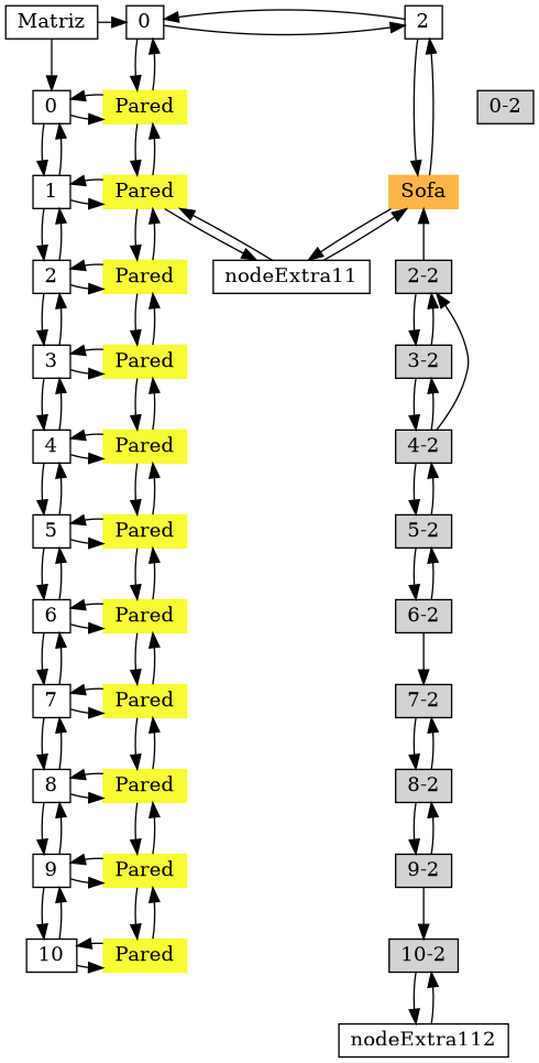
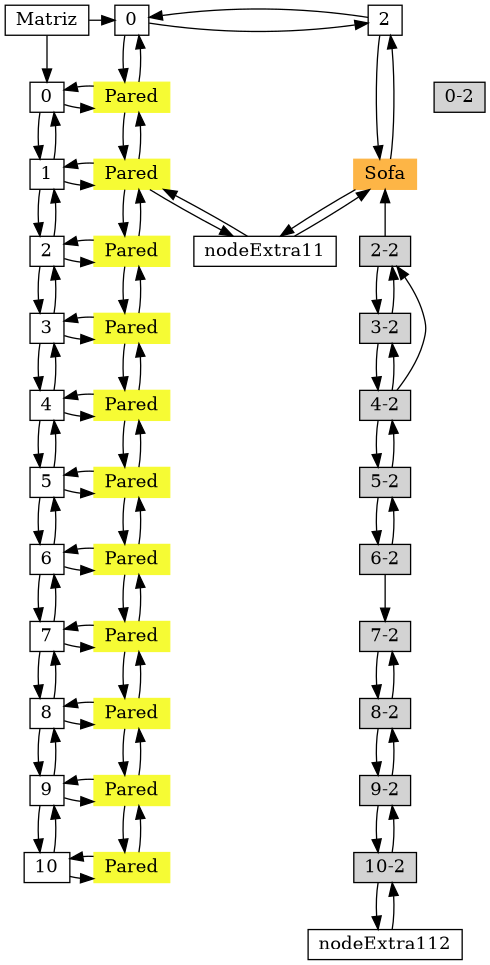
  digraph {
    rankdir=TB
    node [group=-1 shape=box style=filled]
    n1 [height=.1 label=Matriz width=.1 style=""]
    n2 [group=0 height=.1 label=0 width=.1 style=""]
    n3 [group=2 height=.1 label=2 width=.1 style=""]
    n4 [height=.1 label=0 width=.1 style=""]
    n5 [color="#F6FB34" group=0 height=.1 label=Pared width=.1]
    n6 [group=2 height=.1 label="0-2" width=.1]
    n7 [height=.1 label=1 width=.1 style=""]
    n8 [color="#F6FB34" group=0 height=.1 label=Pared width=.1]
    n9 [color="#FDB546" group=2 height=.1 label=Sofa width=.1]
    n10 [height=.1 label=2 width=.1 style=""]
    n11 [color="#F6FB34" group=0 height=.1 label=Pared width=.1]
    n12 [group=2 height=.1 label="2-2" width=.1]
    n13 [height=.1 label=3 width=.1 style=""]
    n14 [color="#F6FB34" group=0 height=.1 label=Pared width=.1]
    n15 [group=2 height=.1 label="3-2" width=.1]
    n16 [height=.1 label=4 width=.1 style=""]
    n17 [color="#F6FB34" group=0 height=.1 label=Pared width=.1]
    n18 [group=2 height=.1 label="4-2" width=.1]
    n19 [height=.1 label=5 width=.1 style=""]
    n20 [color="#F6FB34" group=0 height=.1 label=Pared width=.1]
    n21 [group=2 height=.1 label="5-2" width=.1]
    n22 [height=.1 label=6 width=.1 style=""]
    n23 [color="#F6FB34" group=0 height=.1 label=Pared width=.1]
    n24 [group=2 height=.1 label="6-2" width=.1]
    n25 [height=.1 label=7 width=.1 style=""]
    n26 [color="#F6FB34" group=0 height=.1 label=Pared width=.1]
    n27 [group=2 height=.1 label="7-2" width=.1]
    n28 [height=.1 label=8 width=.1 style=""]
    n29 [color="#F6FB34" group=0 height=.1 label=Pared width=.1]
    n30 [group=2 height=.1 label="8-2" width=.1]
    n31 [height=.1 label=9 width=.1 style=""]
    n32 [color="#F6FB34" group=0 height=.1 label=Pared width=.1]
    n33 [group=2 height=.1 label="9-2" width=.1]
    n34 [height=.1 label=10 width=.1 style=""]
    n35 [color="#F6FB34" group=0 height=.1 label=Pared width=.1]
    n36 [group=2 height=.1 label="10-2" width=.1]
    nodeExtra11 [height=.1 width=.1 group="" style=""]
    nodeExtra112 [height=.1 width=.1 group="" style=""]
    subgraph sub_1 {
      rank=same
      n1
      n2
      n3
    }
    subgraph sub_2 {
      rank=same
      n4
      n5
      n6
    }
    subgraph sub_3 {
      rank=same
      n7
      n8
      n9
    }
    subgraph sub_4 {
      rank=same
      n10
      n11
      n12
    }
    subgraph sub_5 {
      rank=same
      n13
      n14
      n15
    }
    subgraph sub_6 {
      rank=same
      n16
      n17
      n18
    }
    subgraph sub_7 {
      rank=same
      n19
      n20
      n21
    }
    subgraph sub_8 {
      rank=same
      n22
      n23
      n24
    }
    subgraph sub_9 {
      rank=same
      n25
      n26
      n27
    }
    subgraph sub_10 {
      rank=same
      n28
      n29
      n30
    }
    subgraph sub_11 {
      rank=same
      n31
      n32
      n33
    }
    subgraph sub_12 {
      rank=same
      n34
      n35
      n36
    }
    n1 -> n2
    n1 -> n4
    n2 -> n3
    n2 -> n5
    n3 -> n2
    n3 -> n9
    n4 -> n5
    n4 -> n7
    n5 -> n2
    n5 -> n4
    n5 -> n8
    n7 -> n4
    n7 -> n8
    n7 -> n10
    n8 -> n5
    n8 -> n7
    n8 -> n11
    n8 -> nodeExtra11
    n9 -> n3
    n9 -> nodeExtra11
    n10 -> n7
    n10 -> n11
    n10 -> n13
    n11 -> n8
    n11 -> n10
    n11 -> n14
    n12 -> n9
    n12 -> n15
    n13 -> n10
    n13 -> n14
    n13 -> n16
    n14 -> n11
    n14 -> n13
    n14 -> n17
    n15 -> n12
    n15 -> n18
    n16 -> n13
    n16 -> n17
    n16 -> n19
    n17 -> n14
    n17 -> n16
    n17 -> n20
    n18 -> n12
    n18 -> n15
    n18 -> n21
    n19 -> n16
    n19 -> n20
    n19 -> n22
    n20 -> n17
    n20 -> n19
    n20 -> n23
    n21 -> n18
    n21 -> n24
    n22 -> n19
    n22 -> n23
    n22 -> n25
    n23 -> n20
    n23 -> n22
    n23 -> n26
    n24 -> n21
    n24 -> n27
    n25 -> n22
    n25 -> n26
    n25 -> n28
    n26 -> n23
    n26 -> n25
    n26 -> n29
    n27 -> n30
    n28 -> n25
    n28 -> n29
    n28 -> n31
    n29 -> n26
    n29 -> n28
    n29 -> n32
    n30 -> n27
    n30 -> n33
    n31 -> n28
    n31 -> n32
    n31 -> n34
    n32 -> n29
    n32 -> n31
    n32 -> n35
    n33 -> n30
    n33 -> n36
    n34 -> n31
    n34 -> n35
    n35 -> n32
    n35 -> n34
+   n36 -> n33
    n36 -> nodeExtra112
    nodeExtra11 -> n8
    nodeExtra11 -> n9
    nodeExtra112 -> n36
  }
